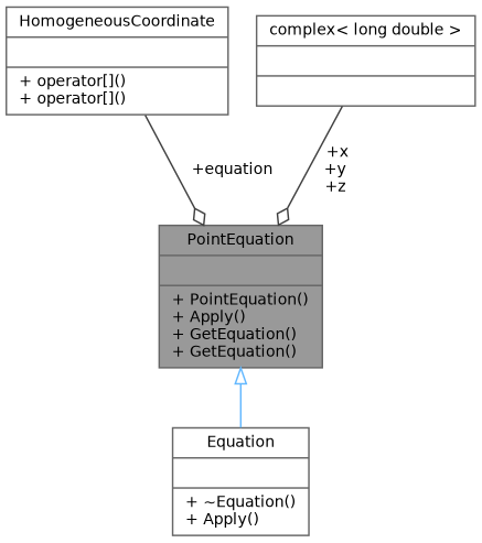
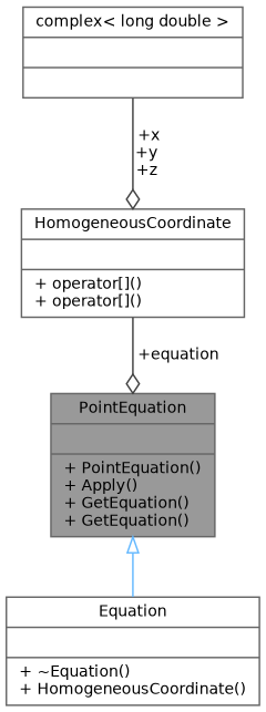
  digraph {
    node [color=gray40 fillcolor=white fontname=Helvetica fontsize=10 shape=record style=filled]
    edge [color=grey25 fontname=Helvetica fontsize=10 labelfontname=Helvetica labelfontsize=10 style=solid arrowhead=odiamond]
    n1 [fillcolor=grey60 fontcolor=black height=0.2 label="{PointEquation\n||+ PointEquation()\l+ Apply()\l+ GetEquation()\l+ GetEquation()\l}" width=0.4]
-   n2 [height=0.2 label="{Equation\n||+ ~Equation()\l+ Apply()\l}" width=0.4]
+   n2 [height=0.2 label="{Equation\n||+ ~Equation()\l+ HomogeneousCoordinate()\l}" width=0.4]
    n3 [height=0.2 label="{HomogeneousCoordinate\n||+ operator[]()\l+ operator[]()\l}" width=0.4]
    n4 [height=0.2 label="{complex\< long double \>\n||}" width=0.4]
    n1 -> n2 [arrowtail=onormal color=steelblue1 dir=back arrowhead=""]
    n3 -> n1 [label=" +equation"]
-   n4 -> n1 [label=" +x\n+y\n+z"]
+   n4 -> n3 [label=" +x\n+y\n+z"]
  }
